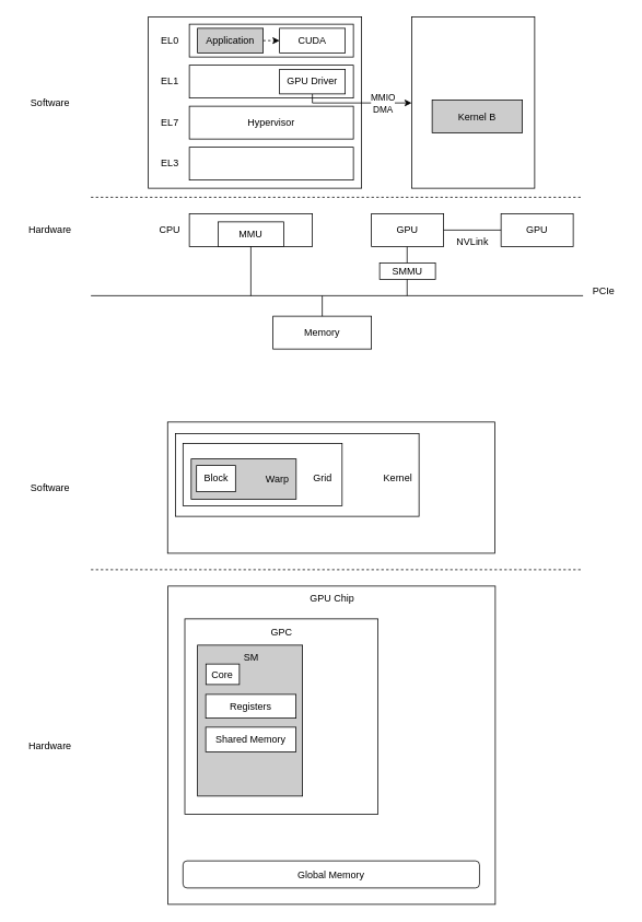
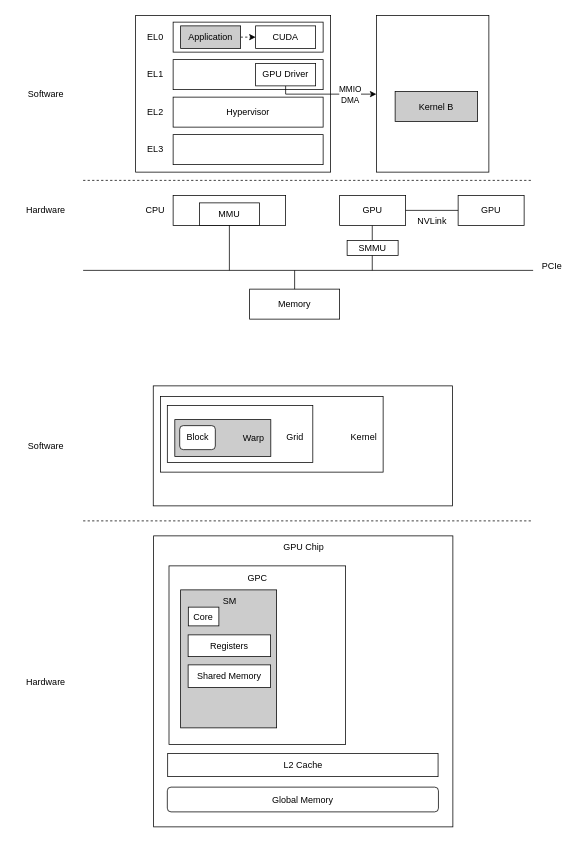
  <mxCell id="0" />
  <mxCell id="1" parent="0" />
  <mxCell id="2" value="" style="rounded=0;whiteSpace=wrap;html=1;" parent="1" vertex="1"><mxGeometry x="203.5" y="514" width="399" height="160" as="geometry" /></mxCell>
  <mxCell id="3" value="" style="rounded=0;whiteSpace=wrap;html=1;fillStyle=auto;fillColor=#FFFFFF;" vertex="1" parent="1"><mxGeometry x="213" y="528" width="297" height="101" as="geometry" /></mxCell>
  <mxCell id="4" value="" style="endArrow=none;html=1;rounded=0;entryX=0.5;entryY=1;entryDx=0;entryDy=0;" parent="1" edge="1"><mxGeometry width="50" height="50" relative="1" as="geometry"><mxPoint x="495.5" y="360" as="sourcePoint" /><mxPoint x="495.5" y="300" as="targetPoint" /></mxGeometry></mxCell>
  <mxCell id="5" value="" style="rounded=0;whiteSpace=wrap;html=1;" parent="1" vertex="1"><mxGeometry x="501" y="20" width="150" height="209" as="geometry" /></mxCell>
  <mxCell id="6" value="" style="rounded=0;whiteSpace=wrap;html=1;" parent="1" vertex="1"><mxGeometry x="180" y="20" width="260" height="209" as="geometry" /></mxCell>
  <mxCell id="7" value="" style="rounded=0;whiteSpace=wrap;html=1;" parent="1" vertex="1"><mxGeometry x="230" y="260" width="150" height="40" as="geometry" /></mxCell>
  <mxCell id="8" value="GPU" style="rounded=0;whiteSpace=wrap;html=1;" parent="1" vertex="1"><mxGeometry x="452" y="260" width="88" height="40" as="geometry" /></mxCell>
  <mxCell id="9" value="CPU" style="text;html=1;align=center;verticalAlign=middle;resizable=0;points=[];autosize=1;strokeColor=none;fillColor=none;rounded=0;" parent="1" vertex="1"><mxGeometry x="181" y="265" width="50" height="30" as="geometry" /></mxCell>
  <mxCell id="10" value="" style="endArrow=none;dashed=1;html=1;rounded=0;" parent="1" edge="1"><mxGeometry width="50" height="50" relative="1" as="geometry"><mxPoint x="110" y="240" as="sourcePoint" /><mxPoint x="710" y="240" as="targetPoint" /></mxGeometry></mxCell>
  <mxCell id="11" value="Hardware" style="text;html=1;align=center;verticalAlign=middle;resizable=0;points=[];autosize=1;strokeColor=none;fillColor=none;rounded=0;" parent="1" vertex="1"><mxGeometry x="20" y="265" width="80" height="30" as="geometry" /></mxCell>
  <mxCell id="12" value="Software" style="text;html=1;align=center;verticalAlign=middle;resizable=0;points=[];autosize=1;strokeColor=none;fillColor=none;rounded=0;" parent="1" vertex="1"><mxGeometry x="25" y="110" width="70" height="30" as="geometry" /></mxCell>
  <mxCell id="13" value="" style="rounded=0;whiteSpace=wrap;html=1;" parent="1" vertex="1"><mxGeometry x="230" y="79" width="200" height="40" as="geometry" /></mxCell>
  <mxCell id="14" value="" style="rounded=0;whiteSpace=wrap;html=1;" parent="1" vertex="1"><mxGeometry x="230" y="29" width="200" height="40" as="geometry" /></mxCell>
  <mxCell id="15" style="edgeStyle=orthogonalEdgeStyle;rounded=0;orthogonalLoop=1;jettySize=auto;html=1;exitX=0.5;exitY=1;exitDx=0;exitDy=0;" parent="1" source="17" target="5" edge="1"><mxGeometry relative="1" as="geometry"><Array as="points"><mxPoint x="380" y="125" /></Array></mxGeometry></mxCell>
  <mxCell id="16" value="MMIO&lt;br&gt;DMA" style="edgeLabel;html=1;align=center;verticalAlign=middle;resizable=0;points=[];rounded=0;" parent="15" vertex="1" connectable="0"><mxGeometry x="0.333" y="1" relative="1" as="geometry"><mxPoint x="8" y="1" as="offset" /></mxGeometry></mxCell>
  <mxCell id="17" value="GPU Driver" style="rounded=0;whiteSpace=wrap;html=1;fillStyle=auto;fillColor=#FFFFFF;" parent="1" vertex="1"><mxGeometry x="340" y="84" width="80" height="30" as="geometry" /></mxCell>
  <mxCell id="18" value="MMU" style="rounded=0;whiteSpace=wrap;html=1;" parent="1" vertex="1"><mxGeometry x="265" y="270" width="80" height="30" as="geometry" /></mxCell>
  <mxCell id="19" value="SMMU" style="rounded=0;whiteSpace=wrap;html=1;" parent="1" vertex="1"><mxGeometry x="462" y="320" width="68" height="20" as="geometry" /></mxCell>
  <mxCell id="20" value="EL1" style="text;html=1;align=center;verticalAlign=middle;resizable=0;points=[];autosize=1;strokeColor=none;fillColor=none;rounded=0;" parent="1" vertex="1"><mxGeometry x="186" y="84" width="40" height="30" as="geometry" /></mxCell>
  <mxCell id="21" value="EL0" style="text;html=1;align=center;verticalAlign=middle;resizable=0;points=[];autosize=1;strokeColor=none;fillColor=none;rounded=0;" parent="1" vertex="1"><mxGeometry x="186" y="34" width="40" height="30" as="geometry" /></mxCell>
  <mxCell id="22" value="" style="endArrow=none;html=1;rounded=0;" parent="1" edge="1"><mxGeometry width="50" height="50" relative="1" as="geometry"><mxPoint x="110" y="360" as="sourcePoint" /><mxPoint x="710" y="360" as="targetPoint" /></mxGeometry></mxCell>
  <mxCell id="23" style="edgeStyle=orthogonalEdgeStyle;rounded=0;orthogonalLoop=1;jettySize=auto;html=1;exitX=1;exitY=0.5;exitDx=0;exitDy=0;entryX=0;entryY=0.5;entryDx=0;entryDy=0;dashed=1;" parent="1" source="24" target="37" edge="1"><mxGeometry relative="1" as="geometry" /></mxCell>
  <mxCell id="24" value="Application" style="rounded=0;whiteSpace=wrap;html=1;fillStyle=auto;fillColor=#CCCCCC;" parent="1" vertex="1"><mxGeometry x="240" y="34" width="80" height="30" as="geometry" /></mxCell>
  <mxCell id="25" value="Hypervisor" style="rounded=0;whiteSpace=wrap;html=1;" parent="1" vertex="1"><mxGeometry x="230" y="129" width="200" height="40" as="geometry" /></mxCell>
  <mxCell id="26" value="" style="rounded=0;whiteSpace=wrap;html=1;" parent="1" vertex="1"><mxGeometry x="230" y="179" width="200" height="40" as="geometry" /></mxCell>
- <mxCell id="27" value="EL7" style="text;html=1;align=center;verticalAlign=middle;resizable=0;points=[];autosize=1;strokeColor=none;fillColor=none;rounded=0;" parent="1" vertex="1"><mxGeometry x="186" y="134" width="40" height="30" as="geometry" /></mxCell>
+ <mxCell id="27" value="EL2" style="text;html=1;align=center;verticalAlign=middle;resizable=0;points=[];autosize=1;strokeColor=none;fillColor=none;rounded=0;" parent="1" vertex="1"><mxGeometry x="186" y="134" width="40" height="30" as="geometry" /></mxCell>
  <mxCell id="28" value="EL3" style="text;html=1;align=center;verticalAlign=middle;resizable=0;points=[];autosize=1;strokeColor=none;fillColor=none;rounded=0;" parent="1" vertex="1"><mxGeometry x="186" y="184" width="40" height="30" as="geometry" /></mxCell>
  <mxCell id="29" value="" style="endArrow=none;html=1;rounded=0;entryX=0.5;entryY=1;entryDx=0;entryDy=0;" parent="1" target="18" edge="1"><mxGeometry width="50" height="50" relative="1" as="geometry"><mxPoint x="305" y="360" as="sourcePoint" /><mxPoint x="430" y="280" as="targetPoint" /></mxGeometry></mxCell>
  <mxCell id="30" value="Memory" style="rounded=0;whiteSpace=wrap;html=1;" parent="1" vertex="1"><mxGeometry x="332" y="385" width="120" height="40" as="geometry" /></mxCell>
  <mxCell id="31" value="" style="endArrow=none;html=1;rounded=0;entryX=0.5;entryY=0;entryDx=0;entryDy=0;" parent="1" target="30" edge="1"><mxGeometry width="50" height="50" relative="1" as="geometry"><mxPoint x="392" y="360" as="sourcePoint" /><mxPoint x="332" y="310" as="targetPoint" /></mxGeometry></mxCell>
  <mxCell id="32" value="PCIe" style="text;html=1;align=center;verticalAlign=middle;resizable=0;points=[];autosize=1;strokeColor=none;fillColor=none;rounded=0;" parent="1" vertex="1"><mxGeometry x="710" y="340" width="50" height="30" as="geometry" /></mxCell>
  <mxCell id="33" value="GPU" style="rounded=0;whiteSpace=wrap;html=1;" parent="1" vertex="1"><mxGeometry x="610" y="260" width="88" height="40" as="geometry" /></mxCell>
  <mxCell id="34" value="" style="endArrow=none;html=1;rounded=0;exitX=1;exitY=0.5;exitDx=0;exitDy=0;entryX=0;entryY=0.5;entryDx=0;entryDy=0;" parent="1" source="8" target="33" edge="1"><mxGeometry width="50" height="50" relative="1" as="geometry"><mxPoint x="528" y="310" as="sourcePoint" /><mxPoint x="528" y="380" as="targetPoint" /></mxGeometry></mxCell>
  <mxCell id="35" value="NVLink" style="text;html=1;align=center;verticalAlign=middle;resizable=0;points=[];autosize=1;strokeColor=none;fillColor=none;rounded=0;" parent="1" vertex="1"><mxGeometry x="545" y="280" width="60" height="30" as="geometry" /></mxCell>
  <mxCell id="36" value="" style="rounded=0;whiteSpace=wrap;html=1;" parent="1" vertex="1"><mxGeometry x="204" y="714" width="399" height="388" as="geometry" /></mxCell>
  <mxCell id="37" value="CUDA" style="rounded=0;whiteSpace=wrap;html=1;fillStyle=auto;fillColor=#FFFFFF;" parent="1" vertex="1"><mxGeometry x="340" y="34" width="80" height="30" as="geometry" /></mxCell>
  <mxCell id="38" value="" style="rounded=0;whiteSpace=wrap;html=1;" parent="1" vertex="1"><mxGeometry x="224.5" y="754" width="235.5" height="238" as="geometry" /></mxCell>
  <mxCell id="39" value="GPU Chip" style="text;html=1;align=center;verticalAlign=middle;resizable=0;points=[];autosize=1;strokeColor=none;fillColor=none;rounded=0;" parent="1" vertex="1"><mxGeometry x="364" y="714" width="80" height="30" as="geometry" /></mxCell>
  <mxCell id="40" value="" style="endArrow=none;dashed=1;html=1;rounded=0;" parent="1" edge="1"><mxGeometry width="50" height="50" relative="1" as="geometry"><mxPoint x="110" y="694" as="sourcePoint" /><mxPoint x="710" y="694" as="targetPoint" /></mxGeometry></mxCell>
  <mxCell id="41" value="Hardware" style="text;html=1;align=center;verticalAlign=middle;resizable=0;points=[];autosize=1;strokeColor=none;fillColor=none;rounded=0;" parent="1" vertex="1"><mxGeometry x="20" y="894" width="80" height="30" as="geometry" /></mxCell>
  <mxCell id="42" value="Software" style="text;html=1;align=center;verticalAlign=middle;resizable=0;points=[];autosize=1;strokeColor=none;fillColor=none;rounded=0;" parent="1" vertex="1"><mxGeometry x="25" y="579" width="70" height="30" as="geometry" /></mxCell>
  <mxCell id="43" value="Global Memory" style="whiteSpace=wrap;html=1;rounded=1;" parent="1" vertex="1"><mxGeometry x="222.25" y="1049" width="361.5" height="33" as="geometry" /></mxCell>
+ <mxCell id="44" value="L2 Cache" style="rounded=0;whiteSpace=wrap;html=1;" parent="1" vertex="1"><mxGeometry x="222.75" y="1004" width="360.5" height="31" as="geometry" /></mxCell>
  <mxCell id="45" value="" style="rounded=0;whiteSpace=wrap;html=1;fillColor=#CCCCCC;fillStyle=auto;" parent="1" vertex="1"><mxGeometry x="240" y="786" width="128" height="184" as="geometry" /></mxCell>
  <mxCell id="46" value="SM" style="text;html=1;align=center;verticalAlign=middle;resizable=0;points=[];autosize=1;strokeColor=none;fillColor=none;rounded=0;" parent="1" vertex="1"><mxGeometry x="285" y="786" width="40" height="30" as="geometry" /></mxCell>
  <mxCell id="47" value="Core" style="rounded=0;whiteSpace=wrap;html=1;" parent="1" vertex="1"><mxGeometry x="250.25" y="809" width="40.75" height="25" as="geometry" /></mxCell>
  <mxCell id="48" value="Registers" style="rounded=0;whiteSpace=wrap;html=1;" parent="1" vertex="1"><mxGeometry x="250" y="846" width="110" height="29" as="geometry" /></mxCell>
  <mxCell id="49" value="Shared Memory" style="rounded=0;whiteSpace=wrap;html=1;" parent="1" vertex="1"><mxGeometry x="250" y="886" width="110" height="30" as="geometry" /></mxCell>
  <mxCell id="50" value="Kernel B" style="rounded=0;whiteSpace=wrap;html=1;fillColor=#CCCCCC;" parent="1" vertex="1"><mxGeometry x="526" y="121.5" width="110" height="40" as="geometry" /></mxCell>
  <mxCell id="51" value="GPC" style="text;html=1;align=center;verticalAlign=middle;resizable=0;points=[];autosize=1;strokeColor=none;fillColor=none;rounded=0;" parent="1" vertex="1"><mxGeometry x="317.25" y="756" width="50" height="30" as="geometry" /></mxCell>
  <mxCell id="52" value="" style="rounded=0;whiteSpace=wrap;html=1;fillStyle=auto;fillColor=#FFFFFF;" parent="1" vertex="1"><mxGeometry x="222.25" y="540" width="194" height="76" as="geometry" /></mxCell>
  <mxCell id="53" value="" style="rounded=0;whiteSpace=wrap;html=1;fillColor=#CCCCCC;" parent="1" vertex="1"><mxGeometry x="232.25" y="559" width="128" height="49" as="geometry" /></mxCell>
  <mxCell id="54" value="Grid" style="text;html=1;align=center;verticalAlign=middle;resizable=0;points=[];autosize=1;strokeColor=none;fillColor=none;rounded=0;" parent="1" vertex="1"><mxGeometry x="367.25" y="568" width="50" height="30" as="geometry" /></mxCell>
  <mxCell id="55" value="Warp" style="text;html=1;align=center;verticalAlign=middle;resizable=0;points=[];autosize=1;strokeColor=none;fillColor=none;rounded=0;" vertex="1" parent="1"><mxGeometry x="314.25" y="570.5" width="46" height="26" as="geometry" /></mxCell>
- <mxCell id="56" value="Block" style="rounded=0;whiteSpace=wrap;html=1;" vertex="1" parent="1"><mxGeometry x="238.75" y="567" width="47.5" height="32" as="geometry" /></mxCell>
+ <mxCell id="56" value="Block" style="whiteSpace=wrap;html=1;rounded=1;" vertex="1" parent="1"><mxGeometry x="238.75" y="567" width="47.5" height="32" as="geometry" /></mxCell>
  <mxCell id="57" value="Kernel" style="text;html=1;align=center;verticalAlign=middle;resizable=0;points=[];autosize=1;strokeColor=none;fillColor=none;rounded=0;" vertex="1" parent="1"><mxGeometry x="457" y="570" width="53" height="26" as="geometry" /></mxCell>
